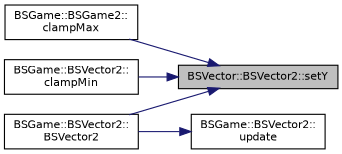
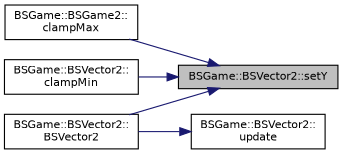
  digraph {
    rankdir=RL
    node [color=black fillcolor=white fontname=Helvetica fontsize=10 shape=record style=filled]
    edge [color=midnightblue dir=back fontname=Helvetica fontsize=10 labelfontname=Helvetica labelfontsize=10 style=solid]
-   n1 [fillcolor=grey75 fontcolor=black height=0.2 label="BSVector::BSVector2::setY" width=0.4]
+   n1 [fillcolor=grey75 fontcolor=black height=0.2 label="BSGame::BSVector2::setY" width=0.4]
    n2 [height=0.2 label="BSGame::BSGame2::\lclampMax" width=0.4]
    n3 [height=0.2 label="BSGame::BSVector2::\lclampMin" width=0.4]
    n4 [height=0.2 label="BSGame::BSVector2::\lBSVector2" width=0.4]
    n5 [height=0.2 label="BSGame::BSVector2::\lupdate" width=0.4]
    n1 -> n2
    n1 -> n3
    n1 -> n4
    n5 -> n4
  }
